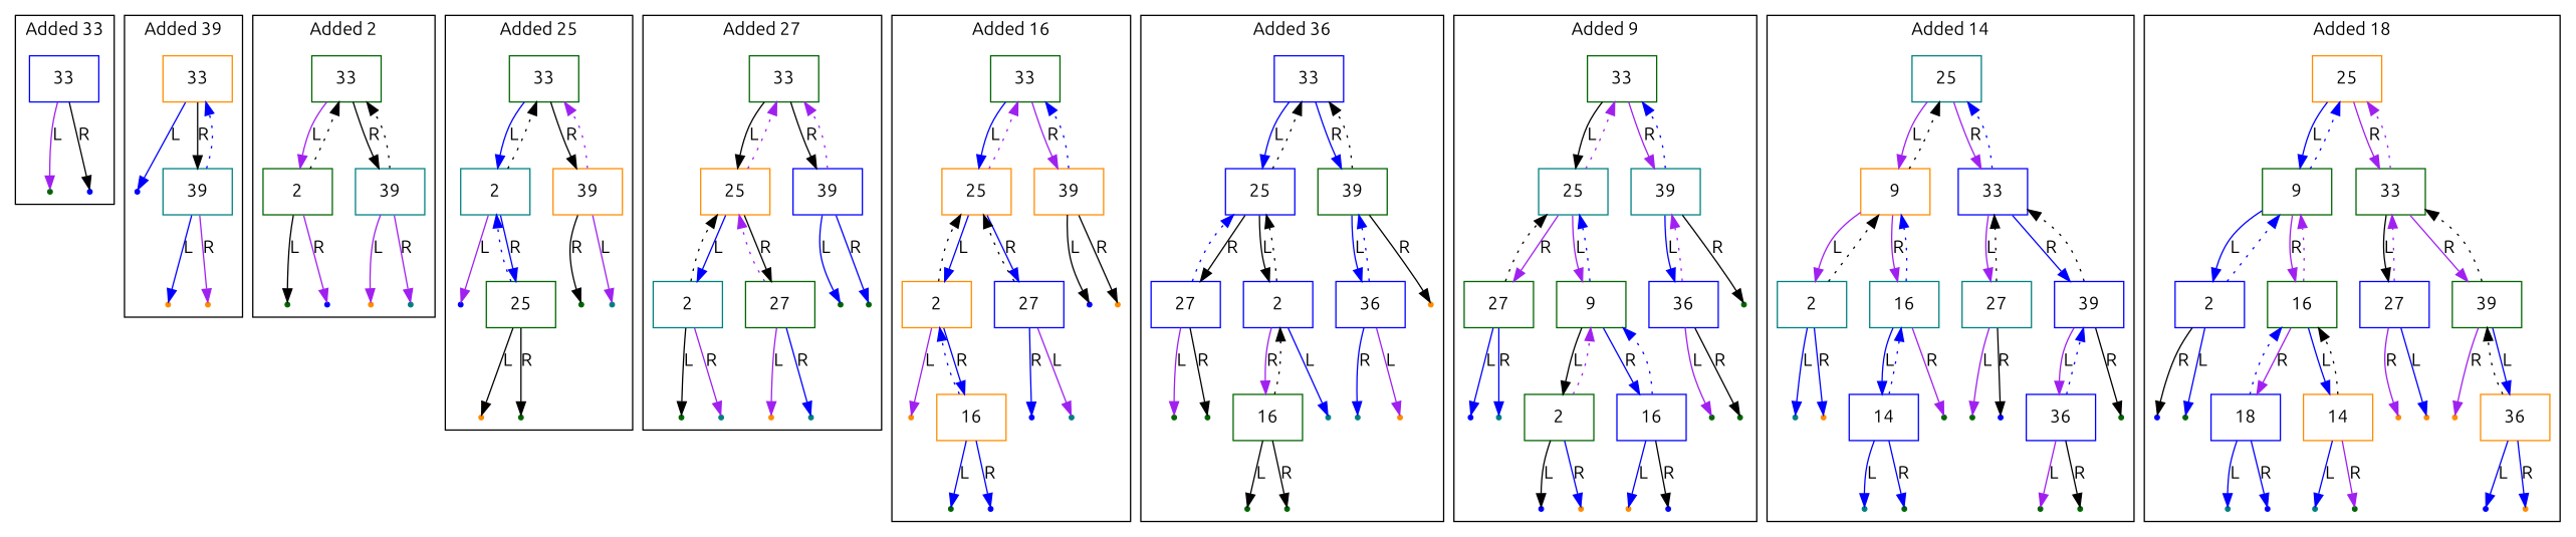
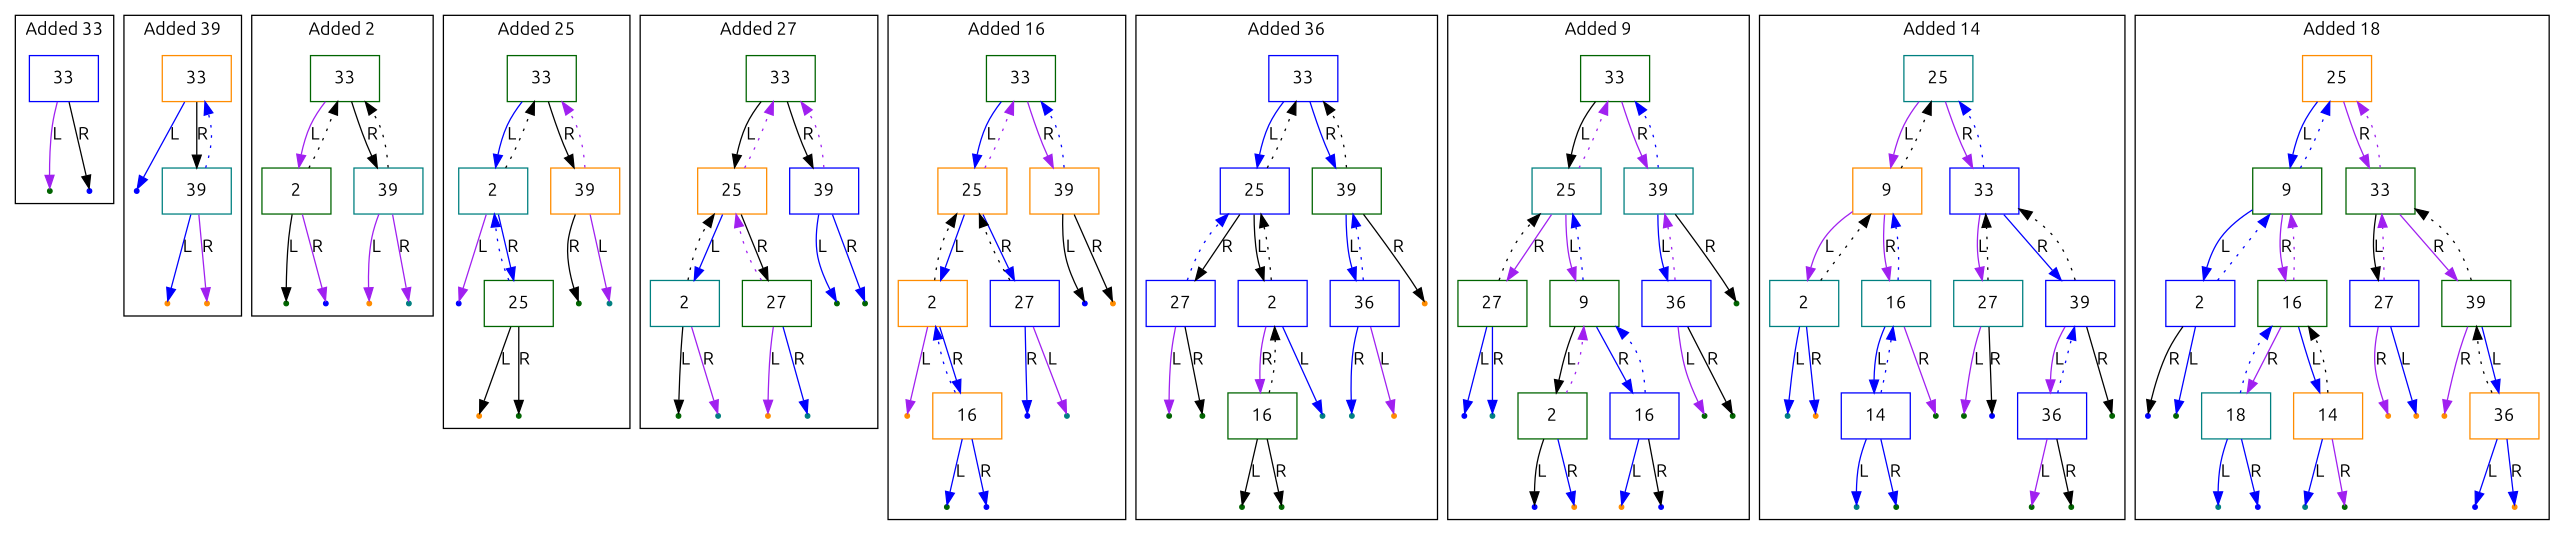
  digraph {
    fontname=Ubuntu
    node [color=darkgreen shape=point fontname=Ubuntu]
    edge [color=blue fontname=Ubuntu]
    n1 [color=blue label="{33}" shape=record]
    n2 [label=Null]
    n3 [color=blue label=Null]
    n4 [color=darkorange label="{33}" shape=record]
    n5 [color=blue label=Null]
    n6 [color=teal label="{39}" shape=record]
    n7 [color=darkorange label=Null]
    n8 [color=darkorange label=Null]
    n9 [label="{33}" shape=record]
    n10 [label="{2}" shape=record]
    n11 [color=teal label="{39}" shape=record]
    n12 [label=Null]
    n13 [color=blue label=Null]
    n14 [color=darkorange label=Null]
    n15 [color=teal label=Null]
    n16 [label="{33}" shape=record]
    n17 [color=teal label="{2}" shape=record]
    n18 [color=darkorange label="{39}" shape=record]
    n19 [color=blue label=Null]
    n20 [label="{25}" shape=record]
    n21 [color=darkorange label=Null]
    n22 [label=Null]
    n23 [color=teal label=Null]
    n24 [label=Null]
    n25 [label="{33}" shape=record]
    n26 [color=darkorange label="{25}" shape=record]
    n27 [color=blue label="{39}" shape=record]
    n28 [color=teal label="{2}" shape=record]
    n29 [label="{27}" shape=record]
    n30 [label=Null]
    n31 [color=teal label=Null]
    n32 [color=darkorange label=Null]
    n33 [color=teal label=Null]
    n34 [label=Null]
    n35 [label=Null]
    n36 [label="{33}" shape=record]
    n37 [color=darkorange label="{25}" shape=record]
    n38 [color=darkorange label="{39}" shape=record]
    n39 [color=darkorange label="{2}" shape=record]
    n40 [color=blue label="{27}" shape=record]
    n41 [color=darkorange label=Null]
    n42 [color=darkorange label="{16}" shape=record]
    n43 [label=Null]
    n44 [color=blue label=Null]
    n45 [color=teal label=Null]
    n46 [color=blue label=Null]
    n47 [color=blue label=Null]
    n48 [color=darkorange label=Null]
    n49 [color=blue label="{33}" shape=record]
    n50 [color=blue label="{25}" shape=record]
    n51 [label="{39}" shape=record]
    n52 [color=blue label="{2}" shape=record]
    n53 [color=blue label="{27}" shape=record]
    n54 [color=teal label=Null]
    n55 [label="{16}" shape=record]
    n56 [label=Null]
    n57 [label=Null]
    n58 [label=Null]
    n59 [label=Null]
    n60 [color=darkorange label=Null]
    n61 [color=blue label="{36}" shape=record]
    n62 [color=darkorange label=Null]
    n63 [color=teal label=Null]
    n64 [label="{33}" shape=record]
    n65 [color=teal label="{25}" shape=record]
    n66 [color=teal label="{39}" shape=record]
    n67 [label="{9}" shape=record]
    n68 [label="{27}" shape=record]
    n69 [label="{2}" shape=record]
    n70 [color=blue label="{16}" shape=record]
    n71 [color=blue label=Null]
    n72 [color=darkorange label=Null]
    n73 [color=darkorange label=Null]
    n74 [color=blue label=Null]
    n75 [color=blue label=Null]
    n76 [color=teal label=Null]
    n77 [label=Null]
    n78 [color=blue label="{36}" shape=record]
    n79 [label=Null]
    n80 [label=Null]
    n81 [color=teal label="{25}" shape=record]
    n82 [color=darkorange label="{9}" shape=record]
    n83 [color=blue label="{33}" shape=record]
    n84 [color=teal label="{2}" shape=record]
    n85 [color=teal label="{16}" shape=record]
    n86 [color=teal label=Null]
    n87 [color=darkorange label=Null]
    n88 [label=Null]
    n89 [color=blue label="{14}" shape=record]
    n90 [color=teal label=Null]
    n91 [label=Null]
    n92 [color=teal label="{27}" shape=record]
    n93 [color=blue label="{39}" shape=record]
    n94 [label=Null]
    n95 [color=blue label=Null]
    n96 [label=Null]
    n97 [color=blue label="{36}" shape=record]
    n98 [label=Null]
    n99 [label=Null]
    n100 [color=darkorange label="{25}" shape=record]
    n101 [label="{9}" shape=record]
    n102 [label="{33}" shape=record]
    n103 [color=blue label="{2}" shape=record]
    n104 [label="{16}" shape=record]
    n105 [label=Null]
    n106 [color=blue label=Null]
    n107 [color=darkorange label="{14}" shape=record]
-   n108 [color=blue label="{18}" shape=record]
+   n108 [color=teal label="{18}" shape=record]
    n109 [color=teal label=Null]
    n110 [label=Null]
    n111 [color=teal label=Null]
    n112 [color=blue label=Null]
    n113 [color=blue label="{27}" shape=record]
    n114 [label="{39}" shape=record]
    n115 [color=darkorange label=Null]
    n116 [color=darkorange label=Null]
    n117 [color=darkorange label=Null]
    n118 [color=darkorange label="{36}" shape=record]
    n119 [color=blue label=Null]
    n120 [color=darkorange label=Null]
    subgraph cluster_1 {
      label="Added 33"
      n1
      n2
      n3
    }
    subgraph cluster_2 {
      label="Added 39"
      n4
      n5
      n6
      n7
      n8
    }
    subgraph cluster_3 {
      label="Added 2"
      n9
      n10
      n11
      n12
      n13
      n14
      n15
    }
    subgraph cluster_4 {
      label="Added 25"
      n16
      n17
      n18
      n19
      n20
      n21
      n22
      n23
      n24
    }
    subgraph cluster_5 {
      label="Added 27"
      n25
      n26
      n27
      n28
      n29
      n30
      n31
      n32
      n33
      n34
      n35
    }
    subgraph cluster_6 {
      label="Added 16"
      n36
      n37
      n38
      n39
      n40
      n41
      n42
      n43
      n44
      n45
      n46
      n47
      n48
    }
    subgraph cluster_7 {
      label="Added 36"
      n49
      n50
      n51
      n52
      n53
      n54
      n55
      n56
      n57
      n58
      n59
      n60
      n61
      n62
      n63
    }
    subgraph cluster_8 {
      label="Added 9"
      n64
      n65
      n66
      n67
      n68
      n69
      n70
      n71
      n72
      n73
      n74
      n75
      n76
      n77
      n78
      n79
      n80
    }
    subgraph cluster_9 {
      label="Added 14"
      n81
      n82
      n83
      n84
      n85
      n86
      n87
      n88
      n89
      n90
      n91
      n92
      n93
      n94
      n95
      n96
      n97
      n98
      n99
    }
    subgraph cluster_10 {
      label="Added 18"
      n100
      n101
      n102
      n103
      n104
      n105
      n106
      n107
      n108
      n109
      n110
      n111
      n112
      n113
      n114
      n115
      n116
      n117
      n118
      n119
      n120
    }
    n1 -> n2 [label=L color=purple]
    n1 -> n3 [label=R color=black]
    n4 -> n5 [label=L]
    n4 -> n6 [label=R color=black]
    n6 -> n4 [style=dotted]
    n6 -> n7 [label=L]
    n6 -> n8 [label=R color=purple]
    n9 -> n10 [label=L color=purple]
    n9 -> n11 [label=R color=black]
    n10 -> n9 [style=dotted color=black]
    n10 -> n12 [label=L color=black]
    n10 -> n13 [label=R color=purple]
    n11 -> n9 [style=dotted color=black]
    n11 -> n14 [label=L color=purple]
    n11 -> n15 [label=R color=purple]
    n16 -> n17 [label=L]
    n16 -> n18 [label=R color=black]
    n17 -> n16 [style=dotted color=black]
    n17 -> n19 [label=L color=purple]
    n17 -> n20 [label=R]
    n18 -> n16 [style=dotted color=purple]
    n18 -> n23 [label=L color=purple]
    n18 -> n24 [label=R color=black]
    n20 -> n17 [style=dotted]
    n20 -> n21 [label=L color=black]
    n20 -> n22 [label=R color=black]
    n25 -> n26 [label=L color=black]
    n25 -> n27 [label=R color=black]
    n26 -> n25 [style=dotted color=purple]
    n26 -> n28 [label=L]
    n26 -> n29 [label=R color=black]
    n27 -> n25 [style=dotted color=purple]
    n27 -> n34 [label=L]
    n27 -> n35 [label=R]
    n28 -> n26 [style=dotted color=black]
    n28 -> n30 [label=L color=black]
    n28 -> n31 [label=R color=purple]
    n29 -> n26 [style=dotted color=purple]
    n29 -> n32 [label=L color=purple]
    n29 -> n33 [label=R]
    n36 -> n37 [label=L]
    n36 -> n38 [label=R color=purple]
    n37 -> n36 [style=dotted color=purple]
    n37 -> n39 [label=L]
    n37 -> n40 [label=R]
    n38 -> n36 [style=dotted]
    n38 -> n47 [label=L color=black]
    n38 -> n48 [label=R color=black]
    n39 -> n37 [style=dotted color=black]
    n39 -> n41 [label=L color=purple]
    n39 -> n42 [label=R]
    n40 -> n37 [style=dotted color=black]
    n40 -> n45 [label=L color=purple]
    n40 -> n46 [label=R]
    n42 -> n39 [style=dotted]
    n42 -> n43 [label=L]
    n42 -> n44 [label=R]
    n49 -> n50 [label=L]
    n49 -> n51 [label=R]
    n50 -> n49 [style=dotted color=black]
    n50 -> n52 [label=L color=black]
    n50 -> n53 [label=R color=black]
    n51 -> n49 [style=dotted color=black]
    n51 -> n60 [label=R color=black]
    n51 -> n61 [label=L]
    n52 -> n50 [style=dotted color=black]
    n52 -> n54 [label=L]
    n52 -> n55 [label=R color=purple]
    n53 -> n50 [style=dotted]
    n53 -> n58 [label=L color=purple]
    n53 -> n59 [label=R color=black]
    n55 -> n52 [style=dotted color=black]
    n55 -> n56 [label=L color=black]
    n55 -> n57 [label=R color=black]
    n61 -> n51 [style=dotted]
    n61 -> n62 [label=L color=purple]
    n61 -> n63 [label=R]
    n64 -> n65 [label=L color=black]
    n64 -> n66 [label=R color=purple]
    n65 -> n64 [style=dotted color=purple]
    n65 -> n67 [label=L color=purple]
    n65 -> n68 [label=R color=purple]
    n66 -> n64 [style=dotted]
    n66 -> n77 [label=R color=black]
    n66 -> n78 [label=L]
    n67 -> n65 [style=dotted]
    n67 -> n69 [label=L color=black]
    n67 -> n70 [label=R]
    n68 -> n65 [style=dotted color=black]
    n68 -> n75 [label=L]
    n68 -> n76 [label=R]
    n69 -> n67 [style=dotted color=purple]
    n69 -> n71 [label=L color=black]
    n69 -> n72 [label=R]
    n70 -> n67 [style=dotted]
    n70 -> n73 [label=L]
    n70 -> n74 [label=R color=black]
    n78 -> n66 [style=dotted color=purple]
    n78 -> n79 [label=L color=purple]
    n78 -> n80 [label=R color=black]
    n81 -> n82 [label=L color=purple]
    n81 -> n83 [label=R color=purple]
    n82 -> n81 [style=dotted color=black]
    n82 -> n84 [label=L color=purple]
    n82 -> n85 [label=R color=purple]
    n83 -> n81 [style=dotted]
    n83 -> n92 [label=L color=purple]
    n83 -> n93 [label=R]
    n84 -> n82 [style=dotted color=black]
    n84 -> n86 [label=L]
    n84 -> n87 [label=R]
    n85 -> n82 [style=dotted]
    n85 -> n88 [label=R color=purple]
    n85 -> n89 [label=L]
    n89 -> n85 [style=dotted]
    n89 -> n90 [label=L]
    n89 -> n91 [label=R]
    n92 -> n83 [style=dotted color=black]
    n92 -> n94 [label=L color=purple]
    n92 -> n95 [label=R color=black]
    n93 -> n83 [style=dotted color=black]
    n93 -> n96 [label=R color=black]
    n93 -> n97 [label=L color=purple]
    n97 -> n93 [style=dotted]
    n97 -> n98 [label=L color=purple]
    n97 -> n99 [label=R color=black]
    n100 -> n101 [label=L]
    n100 -> n102 [label=R color=purple]
    n101 -> n100 [style=dotted]
    n101 -> n103 [label=L]
    n101 -> n104 [label=R color=purple]
    n102 -> n100 [style=dotted color=purple]
    n102 -> n113 [label=L color=black]
    n102 -> n114 [label=R color=purple]
    n103 -> n101 [style=dotted]
    n103 -> n105 [label=L]
    n103 -> n106 [label=R color=black]
    n104 -> n101 [style=dotted color=purple]
    n104 -> n107 [label=L]
    n104 -> n108 [label=R color=purple]
    n107 -> n104 [style=dotted color=black]
    n107 -> n109 [label=L]
    n107 -> n110 [label=R color=purple]
    n108 -> n104 [style=dotted]
    n108 -> n111 [label=L]
    n108 -> n112 [label=R]
    n113 -> n102 [style=dotted color=purple]
    n113 -> n115 [label=L]
    n113 -> n116 [label=R color=purple]
    n114 -> n102 [style=dotted color=black]
    n114 -> n117 [label=R color=purple]
    n114 -> n118 [label=L]
    n118 -> n114 [style=dotted color=black]
    n118 -> n119 [label=L]
    n118 -> n120 [label=R]
  }
